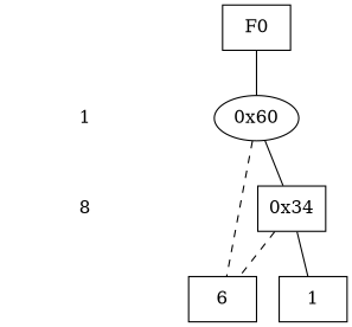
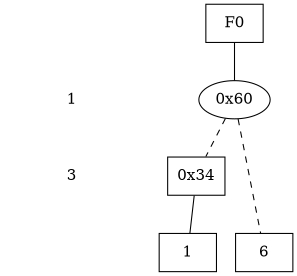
  digraph {
    node [shape=box]
    edge [dir=none]
    "CONST NODES" [shape=plaintext style=invis]
    " 1 " [shape=plaintext]
-   " 3 " [shape=plaintext label=8]
+   " 3 " [shape=plaintext]
    F0
    "0x60" [shape=""]
    "0x34"
    n7 [label=6]
    n8 [label=1]
    subgraph sub_1 {
      "CONST NODES"
      " 1 "
      " 3 "
    }
    subgraph sub_2 {
      rank=same
      F0
    }
    subgraph sub_3 {
      rank=same
      " 1 "
      "0x60"
    }
    subgraph sub_4 {
      rank=same
      " 3 "
      "0x34"
    }
    subgraph sub_5 {
      rank=same
      "CONST NODES"
      subgraph sub_6 {
        rank=same
        n7
        n8
      }
    }
    " 1 " -> " 3 " [style=invis]
    " 3 " -> "CONST NODES" [style=invis]
    F0 -> "0x60" [style=solid]
-   "0x60" -> "0x34"
+   "0x60" -> "0x34" [style=dashed]
    "0x60" -> n7 [style=dashed]
-   "0x34" -> n7 [style=dashed]
    "0x34" -> n8
  }
